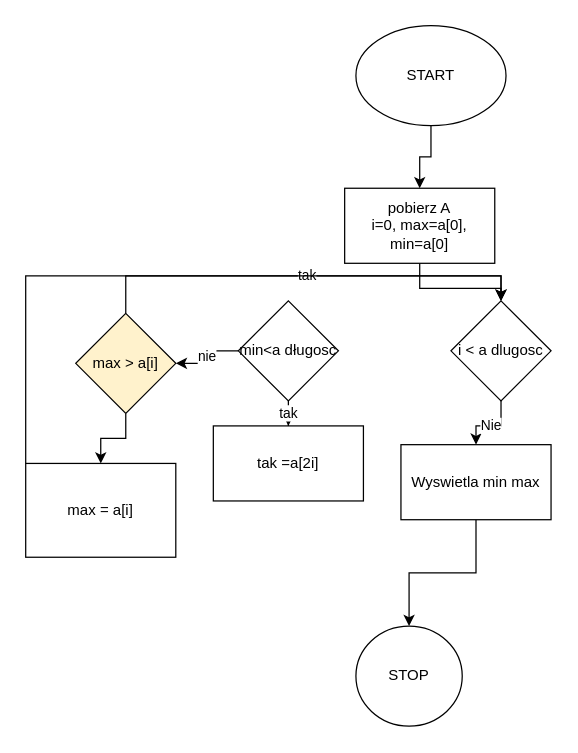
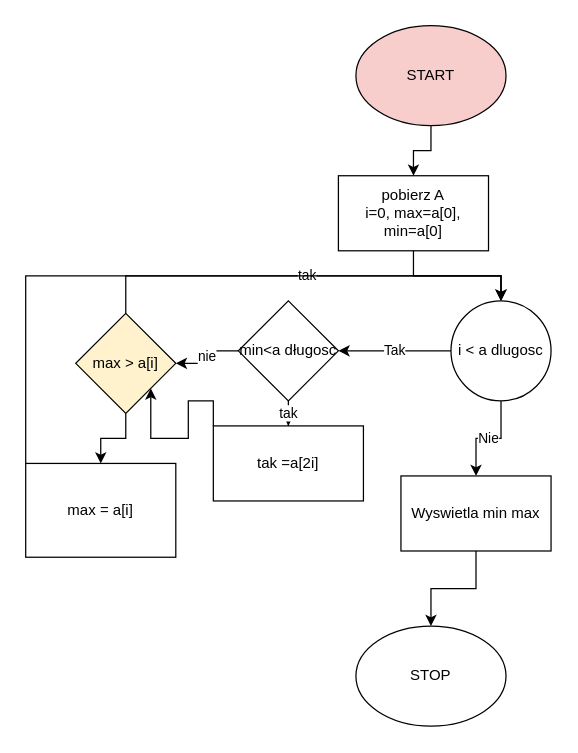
  <mxCell id="0" />
  <mxCell id="1" parent="0" />
  <mxCell id="2" style="edgeStyle=orthogonalEdgeStyle;rounded=0;orthogonalLoop=1;jettySize=auto;html=1;exitX=0.5;exitY=1;exitDx=0;exitDy=0;" edge="1" parent="1" source="3" target="6"><mxGeometry relative="1" as="geometry" /></mxCell>
- <mxCell id="3" value="START" style="ellipse;whiteSpace=wrap;html=1;" vertex="1" parent="1"><mxGeometry x="284" y="20" width="120" height="80" as="geometry" /></mxCell>
- <mxCell id="4" value="STOP" style="ellipse;whiteSpace=wrap;html=1;" vertex="1" parent="1"><mxGeometry x="284" y="500" width="85" height="80" as="geometry" /></mxCell>
+ <mxCell id="3" value="START" style="ellipse;whiteSpace=wrap;html=1;fillColor=#f8cecc;" vertex="1" parent="1"><mxGeometry x="284" y="20" width="120" height="80" as="geometry" /></mxCell>
+ <mxCell id="4" value="STOP" style="ellipse;whiteSpace=wrap;html=1;" vertex="1" parent="1"><mxGeometry x="284" y="500" width="120" height="80" as="geometry" /></mxCell>
  <mxCell id="5" style="edgeStyle=orthogonalEdgeStyle;rounded=0;orthogonalLoop=1;jettySize=auto;html=1;exitX=0.5;exitY=1;exitDx=0;exitDy=0;" edge="1" parent="1" source="6" target="9"><mxGeometry relative="1" as="geometry" /></mxCell>
- <mxCell id="6" value="pobierz A&lt;br&gt;i=0, max=a[0], min=a[0]" style="rounded=0;whiteSpace=wrap;html=1;" vertex="1" parent="1"><mxGeometry x="275" y="150" width="120" height="60" as="geometry" /></mxCell>
+ <mxCell id="6" value="pobierz A&lt;br&gt;i=0, max=a[0], min=a[0]" style="rounded=0;whiteSpace=wrap;html=1;" vertex="1" parent="1"><mxGeometry x="270" y="140" width="120" height="60" as="geometry" /></mxCell>
  <mxCell id="7" value="Nie" style="edgeStyle=orthogonalEdgeStyle;rounded=0;orthogonalLoop=1;jettySize=auto;html=1;exitX=0.5;exitY=1;exitDx=0;exitDy=0;entryX=0.5;entryY=0;entryDx=0;entryDy=0;" edge="1" parent="1" source="9" target="11"><mxGeometry relative="1" as="geometry" /></mxCell>
- <mxCell id="9" value="i &amp;lt; a dlugosc" style="rhombus;whiteSpace=wrap;html=1;" vertex="1" parent="1"><mxGeometry x="360" y="240" width="80" height="80" as="geometry" /></mxCell>
+ <mxCell id="8" value="Tak" style="edgeStyle=orthogonalEdgeStyle;rounded=0;orthogonalLoop=1;jettySize=auto;html=1;exitX=0;exitY=0.5;exitDx=0;exitDy=0;" edge="1" parent="1" source="9" target="14"><mxGeometry relative="1" as="geometry" /></mxCell>
+ <mxCell id="9" value="i &amp;lt; a dlugosc" style="ellipse;whiteSpace=wrap;html=1;" vertex="1" parent="1"><mxGeometry x="360" y="240" width="80" height="80" as="geometry" /></mxCell>
  <mxCell id="10" style="edgeStyle=orthogonalEdgeStyle;rounded=0;orthogonalLoop=1;jettySize=auto;html=1;exitX=0.5;exitY=1;exitDx=0;exitDy=0;" edge="1" parent="1" source="11" target="4"><mxGeometry relative="1" as="geometry" /></mxCell>
- <mxCell id="11" value="Wyswietla min max" style="rounded=0;whiteSpace=wrap;html=1;" vertex="1" parent="1"><mxGeometry x="320" y="355" width="120" height="60" as="geometry" /></mxCell>
+ <mxCell id="11" value="Wyswietla min max" style="rounded=0;whiteSpace=wrap;html=1;" vertex="1" parent="1"><mxGeometry x="320" y="380" width="120" height="60" as="geometry" /></mxCell>
  <mxCell id="12" value="tak" style="edgeStyle=orthogonalEdgeStyle;rounded=0;orthogonalLoop=1;jettySize=auto;html=1;exitX=0.5;exitY=1;exitDx=0;exitDy=0;" edge="1" parent="1" source="14" target="16"><mxGeometry relative="1" as="geometry" /></mxCell>
  <mxCell id="13" value="nie" style="edgeStyle=orthogonalEdgeStyle;rounded=0;orthogonalLoop=1;jettySize=auto;html=1;exitX=0;exitY=0.5;exitDx=0;exitDy=0;" edge="1" parent="1" source="14" target="19"><mxGeometry relative="1" as="geometry" /></mxCell>
  <mxCell id="14" value="min&amp;lt;a długosc" style="rhombus;whiteSpace=wrap;html=1;" vertex="1" parent="1"><mxGeometry x="190" y="240" width="80" height="80" as="geometry" /></mxCell>
+ <mxCell id="15" style="edgeStyle=orthogonalEdgeStyle;rounded=0;orthogonalLoop=1;jettySize=auto;html=1;exitX=0;exitY=0;exitDx=0;exitDy=0;entryX=1;entryY=1;entryDx=0;entryDy=0;" edge="1" parent="1" source="16" target="19"><mxGeometry relative="1" as="geometry" /></mxCell>
  <mxCell id="16" value="tak =a[2i]" style="rounded=0;whiteSpace=wrap;html=1;" vertex="1" parent="1"><mxGeometry x="170" y="340" width="120" height="60" as="geometry" /></mxCell>
  <mxCell id="17" value="tak" style="edgeStyle=orthogonalEdgeStyle;rounded=0;orthogonalLoop=1;jettySize=auto;html=1;exitX=0.5;exitY=0;exitDx=0;exitDy=0;entryX=0.5;entryY=0;entryDx=0;entryDy=0;" edge="1" parent="1" source="19" target="9"><mxGeometry relative="1" as="geometry" /></mxCell>
  <mxCell id="18" style="edgeStyle=orthogonalEdgeStyle;rounded=0;orthogonalLoop=1;jettySize=auto;html=1;exitX=0.5;exitY=1;exitDx=0;exitDy=0;" edge="1" parent="1" source="19" target="21"><mxGeometry relative="1" as="geometry" /></mxCell>
  <mxCell id="19" value="max &amp;gt; a[i]" style="rhombus;whiteSpace=wrap;html=1;fillColor=#fff2cc;" vertex="1" parent="1"><mxGeometry x="60" y="250" width="80" height="80" as="geometry" /></mxCell>
  <mxCell id="20" style="edgeStyle=orthogonalEdgeStyle;rounded=0;orthogonalLoop=1;jettySize=auto;html=1;exitX=0;exitY=0;exitDx=0;exitDy=0;entryX=0.5;entryY=0;entryDx=0;entryDy=0;" edge="1" parent="1" source="21" target="9"><mxGeometry relative="1" as="geometry" /></mxCell>
  <mxCell id="21" value="max = a[i]" style="rounded=0;whiteSpace=wrap;html=1;" vertex="1" parent="1"><mxGeometry x="20" y="370" width="120" height="75" as="geometry" /></mxCell>
